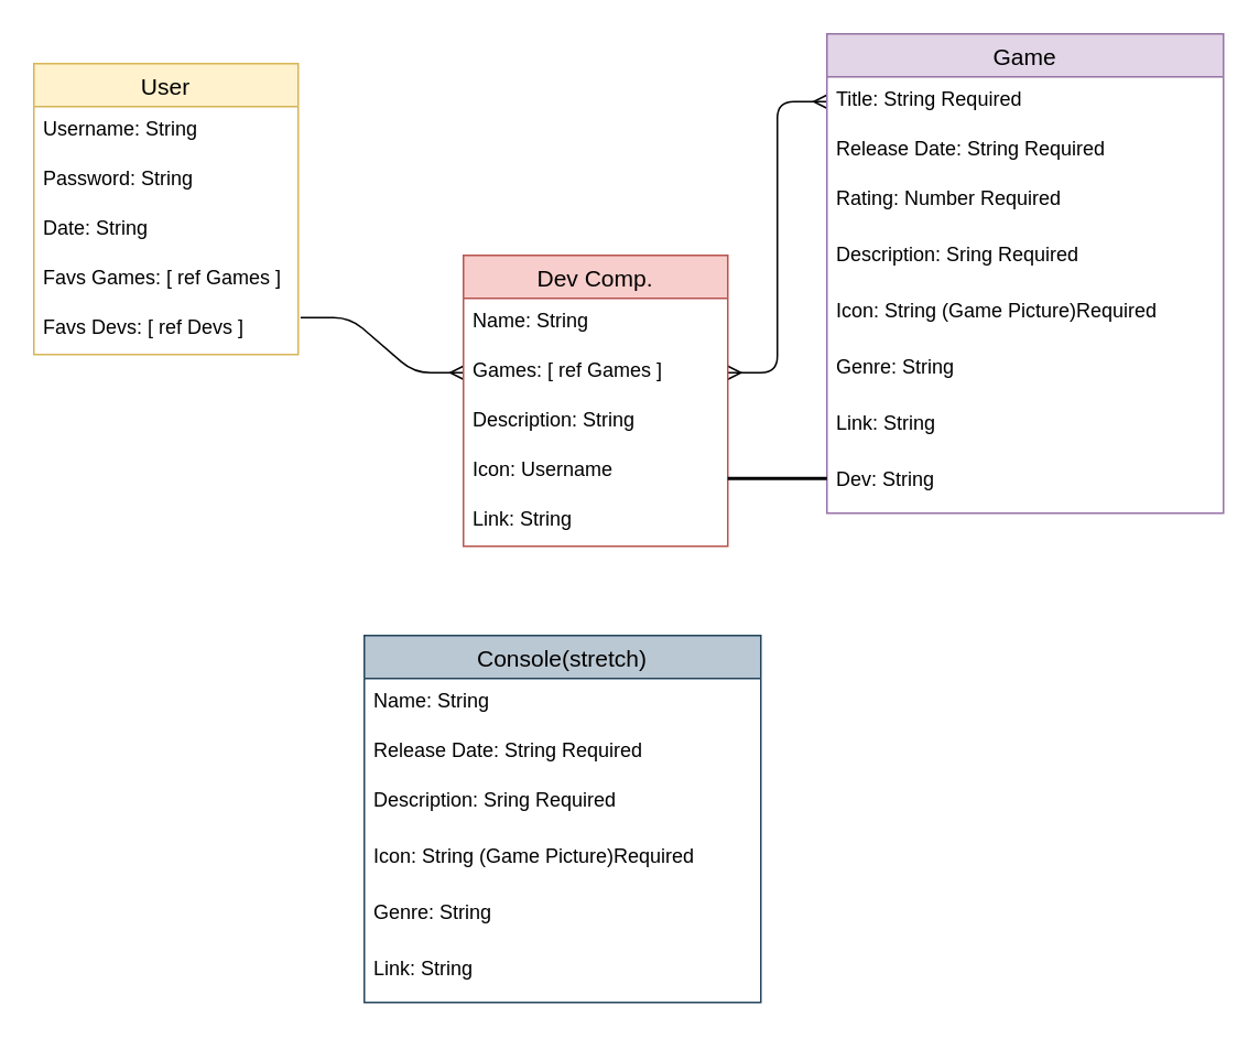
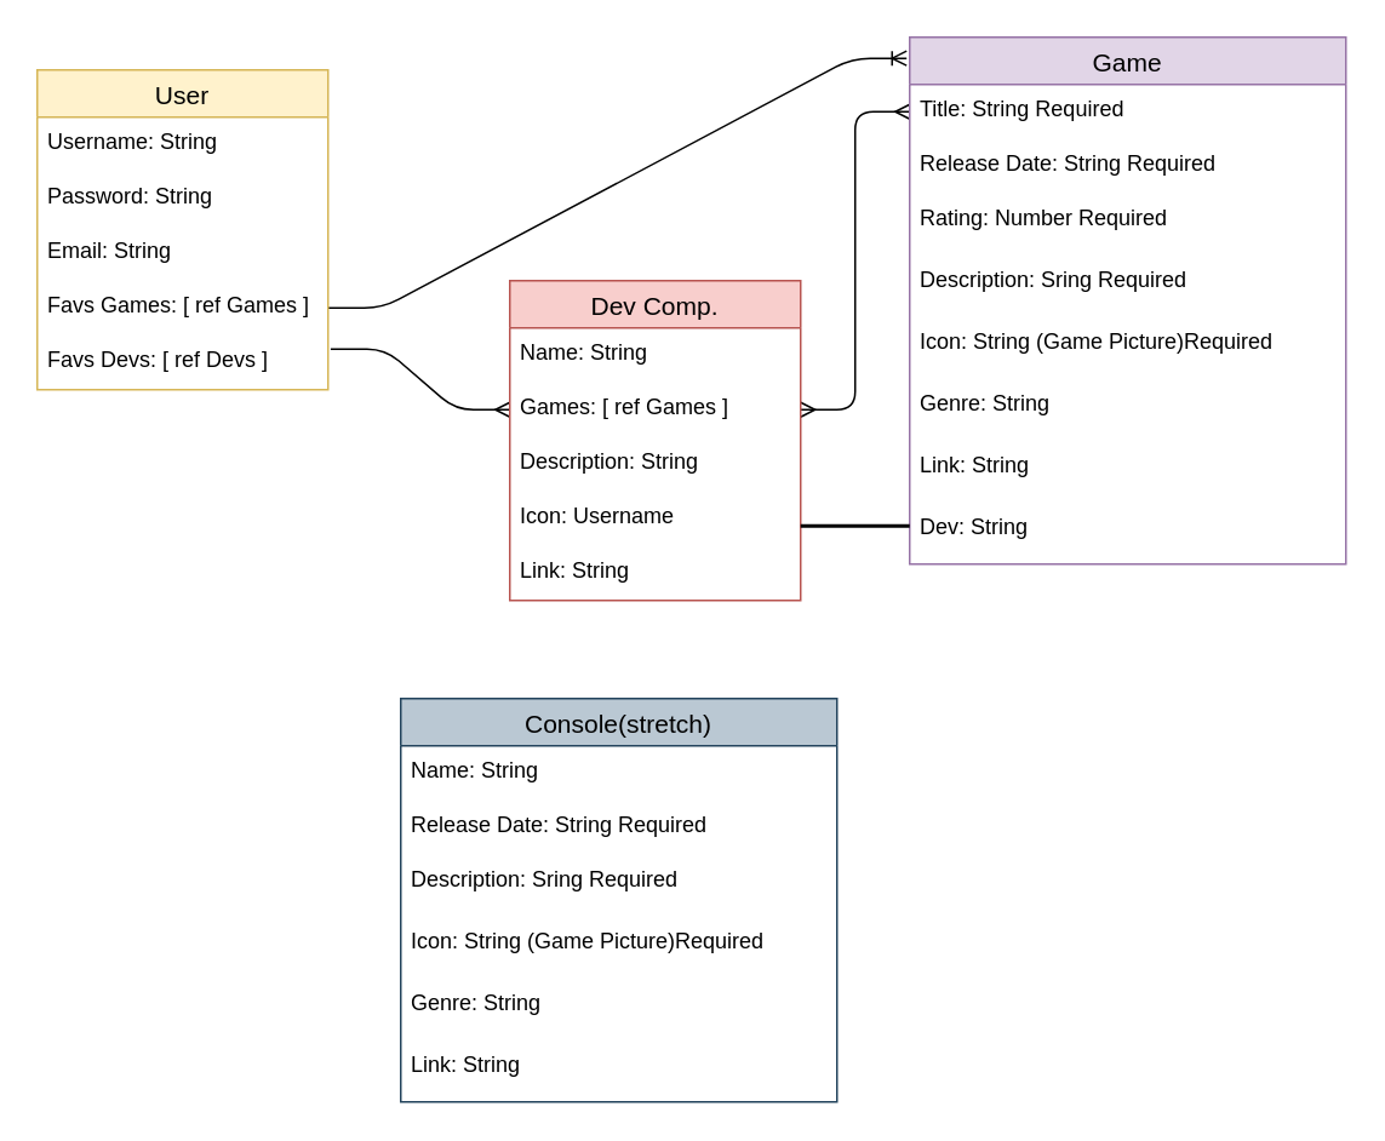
  <mxCell id="0" />
  <mxCell id="1" parent="0" />
  <mxCell id="2" value="" style="edgeStyle=entityRelationEdgeStyle;fontSize=12;html=1;endArrow=ERmany;startArrow=ERmany;" parent="1" source="7" target="12" edge="1"><mxGeometry width="100" height="100" relative="1" as="geometry"><mxPoint x="330" y="194" as="sourcePoint" /><mxPoint x="430" y="94" as="targetPoint" /></mxGeometry></mxCell>
  <mxCell id="3" value="" style="edgeStyle=entityRelationEdgeStyle;fontSize=12;html=1;endArrow=ERmany;exitX=1.009;exitY=0.253;exitDx=0;exitDy=0;exitPerimeter=0;" parent="1" source="25" target="7" edge="1"><mxGeometry width="100" height="100" relative="1" as="geometry"><mxPoint x="160" y="214" as="sourcePoint" /><mxPoint x="750" y="-66" as="targetPoint" /></mxGeometry></mxCell>
+ <mxCell id="4" value="" style="edgeStyle=entityRelationEdgeStyle;fontSize=12;html=1;endArrow=ERoneToMany;exitX=1;exitY=0.5;exitDx=0;exitDy=0;entryX=-0.007;entryY=0.04;entryDx=0;entryDy=0;entryPerimeter=0;" parent="1" source="24" target="11" edge="1"><mxGeometry width="100" height="100" relative="1" as="geometry"><mxPoint x="230" y="44" as="sourcePoint" /><mxPoint x="330" y="-56" as="targetPoint" /></mxGeometry></mxCell>
  <mxCell id="5" value="Dev Comp." style="swimlane;fontStyle=0;childLayout=stackLayout;horizontal=1;startSize=26;horizontalStack=0;resizeParent=1;resizeParentMax=0;resizeLast=0;collapsible=1;marginBottom=0;align=center;fontSize=14;fillColor=#f8cecc;strokeColor=#b85450;" parent="1" vertex="1"><mxGeometry x="280" y="154" width="160" height="176" as="geometry" /></mxCell>
  <mxCell id="6" value="Name: String" style="text;strokeColor=none;fillColor=none;spacingLeft=4;spacingRight=4;overflow=hidden;rotatable=0;points=[[0,0.5],[1,0.5]];portConstraint=eastwest;fontSize=12;" parent="5" vertex="1"><mxGeometry y="26" width="160" height="30" as="geometry" /></mxCell>
  <mxCell id="7" value="Games: [ ref Games ]" style="text;strokeColor=none;fillColor=none;spacingLeft=4;spacingRight=4;overflow=hidden;rotatable=0;points=[[0,0.5],[1,0.5]];portConstraint=eastwest;fontSize=12;" parent="5" vertex="1"><mxGeometry y="56" width="160" height="30" as="geometry" /></mxCell>
  <mxCell id="8" value="Description: String" style="text;strokeColor=none;fillColor=none;spacingLeft=4;spacingRight=4;overflow=hidden;rotatable=0;points=[[0,0.5],[1,0.5]];portConstraint=eastwest;fontSize=12;" parent="5" vertex="1"><mxGeometry y="86" width="160" height="30" as="geometry" /></mxCell>
  <mxCell id="9" value="Icon: Username" style="text;strokeColor=none;fillColor=none;spacingLeft=4;spacingRight=4;overflow=hidden;rotatable=0;points=[[0,0.5],[1,0.5]];portConstraint=eastwest;fontSize=12;" parent="5" vertex="1"><mxGeometry y="116" width="160" height="30" as="geometry" /></mxCell>
  <mxCell id="10" value="Link: String" style="text;strokeColor=none;fillColor=none;spacingLeft=4;spacingRight=4;overflow=hidden;rotatable=0;points=[[0,0.5],[1,0.5]];portConstraint=eastwest;fontSize=12;" parent="5" vertex="1"><mxGeometry y="146" width="160" height="30" as="geometry" /></mxCell>
  <mxCell id="11" value="Game" style="swimlane;fontStyle=0;childLayout=stackLayout;horizontal=1;startSize=26;horizontalStack=0;resizeParent=1;resizeParentMax=0;resizeLast=0;collapsible=1;marginBottom=0;align=center;fontSize=14;fillColor=#e1d5e7;strokeColor=#9673a6;" parent="1" vertex="1"><mxGeometry x="500" y="20" width="240" height="290" as="geometry" /></mxCell>
  <mxCell id="12" value="Title: String Required" style="text;strokeColor=none;fillColor=none;spacingLeft=4;spacingRight=4;overflow=hidden;rotatable=0;points=[[0,0.5],[1,0.5]];portConstraint=eastwest;fontSize=12;" parent="11" vertex="1"><mxGeometry y="26" width="240" height="30" as="geometry" /></mxCell>
  <mxCell id="13" value="Release Date: String Required" style="text;strokeColor=none;fillColor=none;spacingLeft=4;spacingRight=4;overflow=hidden;rotatable=0;points=[[0,0.5],[1,0.5]];portConstraint=eastwest;fontSize=12;" parent="11" vertex="1"><mxGeometry y="56" width="240" height="30" as="geometry" /></mxCell>
  <mxCell id="14" value="Rating: Number Required" style="text;strokeColor=none;fillColor=none;spacingLeft=4;spacingRight=4;overflow=hidden;rotatable=0;points=[[0,0.5],[1,0.5]];portConstraint=eastwest;fontSize=12;" parent="11" vertex="1"><mxGeometry y="86" width="240" height="34" as="geometry" /></mxCell>
  <mxCell id="15" value="Description: Sring Required&#10;" style="text;strokeColor=none;fillColor=none;spacingLeft=4;spacingRight=4;overflow=hidden;rotatable=0;points=[[0,0.5],[1,0.5]];portConstraint=eastwest;fontSize=12;" parent="11" vertex="1"><mxGeometry y="120" width="240" height="34" as="geometry" /></mxCell>
  <mxCell id="16" value="Icon: String (Game Picture)Required&#10;" style="text;strokeColor=none;fillColor=none;spacingLeft=4;spacingRight=4;overflow=hidden;rotatable=0;points=[[0,0.5],[1,0.5]];portConstraint=eastwest;fontSize=12;" parent="11" vertex="1"><mxGeometry y="154" width="240" height="34" as="geometry" /></mxCell>
  <mxCell id="17" value="Genre: String" style="text;strokeColor=none;fillColor=none;spacingLeft=4;spacingRight=4;overflow=hidden;rotatable=0;points=[[0,0.5],[1,0.5]];portConstraint=eastwest;fontSize=12;" parent="11" vertex="1"><mxGeometry y="188" width="240" height="34" as="geometry" /></mxCell>
  <mxCell id="18" value="Link: String" style="text;strokeColor=none;fillColor=none;spacingLeft=4;spacingRight=4;overflow=hidden;rotatable=0;points=[[0,0.5],[1,0.5]];portConstraint=eastwest;fontSize=12;" parent="11" vertex="1"><mxGeometry y="222" width="240" height="34" as="geometry" /></mxCell>
  <mxCell id="19" value="Dev: String" style="text;strokeColor=none;fillColor=none;spacingLeft=4;spacingRight=4;overflow=hidden;rotatable=0;points=[[0,0.5],[1,0.5]];portConstraint=eastwest;fontSize=12;" vertex="1" parent="11"><mxGeometry y="256" width="240" height="34" as="geometry" /></mxCell>
  <mxCell id="20" value="User" style="swimlane;fontStyle=0;childLayout=stackLayout;horizontal=1;startSize=26;horizontalStack=0;resizeParent=1;resizeParentMax=0;resizeLast=0;collapsible=1;marginBottom=0;align=center;fontSize=14;fillColor=#fff2cc;strokeColor=#d6b656;" parent="1" vertex="1"><mxGeometry x="20" y="38" width="160" height="176" as="geometry" /></mxCell>
  <mxCell id="21" value="Username: String" style="text;strokeColor=none;fillColor=none;spacingLeft=4;spacingRight=4;overflow=hidden;rotatable=0;points=[[0,0.5],[1,0.5]];portConstraint=eastwest;fontSize=12;" parent="20" vertex="1"><mxGeometry y="26" width="160" height="30" as="geometry" /></mxCell>
  <mxCell id="22" value="Password: String" style="text;strokeColor=none;fillColor=none;spacingLeft=4;spacingRight=4;overflow=hidden;rotatable=0;points=[[0,0.5],[1,0.5]];portConstraint=eastwest;fontSize=12;" parent="20" vertex="1"><mxGeometry y="56" width="160" height="30" as="geometry" /></mxCell>
- <mxCell id="23" value="Date: String" style="text;strokeColor=none;fillColor=none;spacingLeft=4;spacingRight=4;overflow=hidden;rotatable=0;points=[[0,0.5],[1,0.5]];portConstraint=eastwest;fontSize=12;" parent="20" vertex="1"><mxGeometry y="86" width="160" height="30" as="geometry" /></mxCell>
+ <mxCell id="23" value="Email: String" style="text;strokeColor=none;fillColor=none;spacingLeft=4;spacingRight=4;overflow=hidden;rotatable=0;points=[[0,0.5],[1,0.5]];portConstraint=eastwest;fontSize=12;" parent="20" vertex="1"><mxGeometry y="86" width="160" height="30" as="geometry" /></mxCell>
  <mxCell id="24" value="Favs Games: [ ref Games ]" style="text;strokeColor=none;fillColor=none;spacingLeft=4;spacingRight=4;overflow=hidden;rotatable=0;points=[[0,0.5],[1,0.5]];portConstraint=eastwest;fontSize=12;" parent="20" vertex="1"><mxGeometry y="116" width="160" height="30" as="geometry" /></mxCell>
  <mxCell id="25" value="Favs Devs: [ ref Devs ]" style="text;strokeColor=none;fillColor=none;spacingLeft=4;spacingRight=4;overflow=hidden;rotatable=0;points=[[0,0.5],[1,0.5]];portConstraint=eastwest;fontSize=12;" parent="20" vertex="1"><mxGeometry y="146" width="160" height="30" as="geometry" /></mxCell>
  <mxCell id="26" value="Console(stretch)" style="swimlane;fontStyle=0;childLayout=stackLayout;horizontal=1;startSize=26;horizontalStack=0;resizeParent=1;resizeParentMax=0;resizeLast=0;collapsible=1;marginBottom=0;align=center;fontSize=14;fillColor=#bac8d3;strokeColor=#23445d;" parent="1" vertex="1"><mxGeometry x="220" y="384" width="240" height="222" as="geometry" /></mxCell>
  <mxCell id="27" value="Name: String" style="text;strokeColor=none;fillColor=none;spacingLeft=4;spacingRight=4;overflow=hidden;rotatable=0;points=[[0,0.5],[1,0.5]];portConstraint=eastwest;fontSize=12;" parent="26" vertex="1"><mxGeometry y="26" width="240" height="30" as="geometry" /></mxCell>
  <mxCell id="28" value="Release Date: String Required" style="text;strokeColor=none;fillColor=none;spacingLeft=4;spacingRight=4;overflow=hidden;rotatable=0;points=[[0,0.5],[1,0.5]];portConstraint=eastwest;fontSize=12;" parent="26" vertex="1"><mxGeometry y="56" width="240" height="30" as="geometry" /></mxCell>
  <mxCell id="29" value="Description: Sring Required&#10;" style="text;strokeColor=none;fillColor=none;spacingLeft=4;spacingRight=4;overflow=hidden;rotatable=0;points=[[0,0.5],[1,0.5]];portConstraint=eastwest;fontSize=12;" parent="26" vertex="1"><mxGeometry y="86" width="240" height="34" as="geometry" /></mxCell>
  <mxCell id="30" value="Icon: String (Game Picture)Required&#10;" style="text;strokeColor=none;fillColor=none;spacingLeft=4;spacingRight=4;overflow=hidden;rotatable=0;points=[[0,0.5],[1,0.5]];portConstraint=eastwest;fontSize=12;" parent="26" vertex="1"><mxGeometry y="120" width="240" height="34" as="geometry" /></mxCell>
  <mxCell id="31" value="Genre: String" style="text;strokeColor=none;fillColor=none;spacingLeft=4;spacingRight=4;overflow=hidden;rotatable=0;points=[[0,0.5],[1,0.5]];portConstraint=eastwest;fontSize=12;" parent="26" vertex="1"><mxGeometry y="154" width="240" height="34" as="geometry" /></mxCell>
  <mxCell id="32" value="Link: String" style="text;strokeColor=none;fillColor=none;spacingLeft=4;spacingRight=4;overflow=hidden;rotatable=0;points=[[0,0.5],[1,0.5]];portConstraint=eastwest;fontSize=12;" parent="26" vertex="1"><mxGeometry y="188" width="240" height="34" as="geometry" /></mxCell>
  <mxCell id="33" value="" style="line;strokeWidth=2;html=1;" vertex="1" parent="1"><mxGeometry x="440" y="284" width="60" height="10" as="geometry" /></mxCell>
